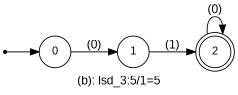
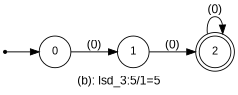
  digraph {
    fontname="Liberation Sans"
    label="(b): lsd_3:5/1=5"
    rankdir=LR
    node [fontname="Liberation Sans" fontsize=12 shape=circle]
    edge [fontname="Liberation Sans"]
    n1 [label=0]
    n2 [label=1]
    n3 [label=2 shape=doublecircle]
    n4 [label=2 shape=point]
    n1 -> n2 [label="(0)"]
-   n2 -> n3 [label="(1)"]
+   n2 -> n3 [label="(0)"]
    n3 -> n3 [label="(0)"]
    n4 -> n1
  }
